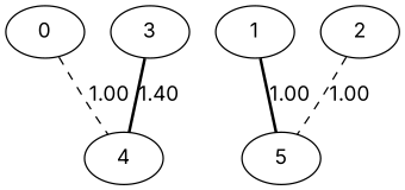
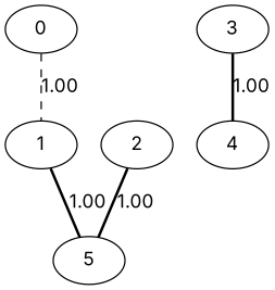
  graph {
    fontname=Inter
    node [fontname=Inter]
    edge [fontname=Inter style=dashed]
    0
    1
    5
    2
    3
    4
-   0 -- 4 [label=1.00]
+   0 -- 1 [label=1.00]
    1 -- 5 [label=1.00 style=bold]
-   2 -- 5 [label=1.00]
-   3 -- 4 [label=1.40 style=bold]
+   2 -- 5 [label=1.00 style=bold]
+   3 -- 4 [label=1.00 style=bold]
  }
